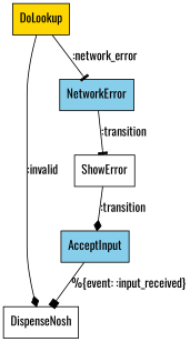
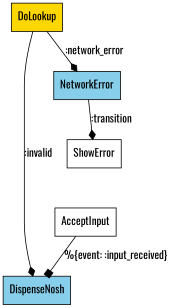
  digraph {
    fontname=Oswald
    node [fillcolor=skyblue fontname=Oswald shape=box style=filled]
    edge [arrowhead=diamond fontname=Oswald]
-   n1 [label=AcceptInput]
-   n2 [fillcolor=white label=DispenseNosh]
+   n1 [fillcolor=white label=AcceptInput]
+   n2 [label=DispenseNosh]
    n3 [fillcolor=gold label=DoLookup]
    n4 [label=NetworkError]
    n5 [fillcolor=white label=ShowError]
    n1 -> n2 [arrowhead=box label="%{event: :input_received}"]
    n3 -> n2 [label=":invalid"]
-   n3 -> n4 [arrowhead=tee label=":network_error"]
-   n4 -> n5 [arrowhead=tee label=":transition"]
-   n5 -> n1 [label=":transition"]
+   n3 -> n4 [label=":network_error"]
+   n4 -> n5 [label=":transition"]
  }
